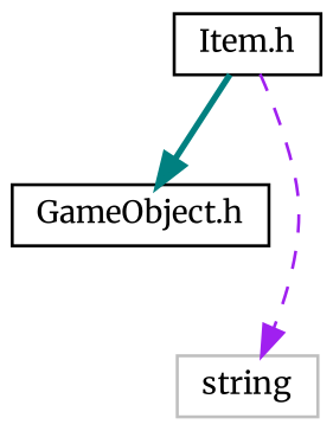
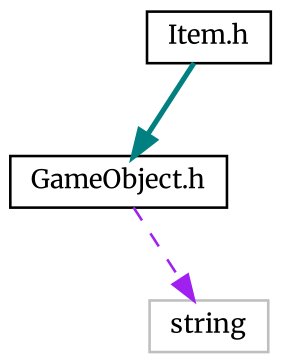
  digraph {
    fontname=Merriweather
    node [color=black fontname=Merriweather fontsize=10 shape=record]
    edge [fontname=Merriweather fontsize=10 labelfontname=Helvetica labelfontsize=10]
    n1 [height=0.2 label="Item.h" width=0.4]
    n2 [height=0.2 label="GameObject.h" width=0.4]
    n3 [color=grey75 height=0.2 label=string width=0.4]
    n1 -> n2 [color=teal style=bold]
-   n1 -> n3 [color=purple style=dashed]
+   n2 -> n3 [color=purple style=dashed]
  }
